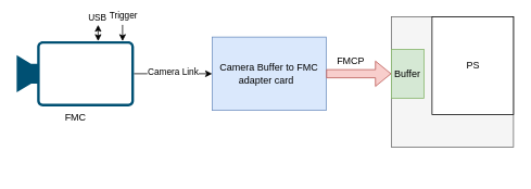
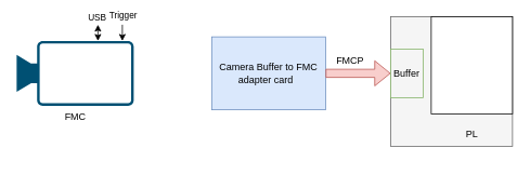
  <mxCell id="0" />
  <mxCell id="1" parent="0" />
- <mxCell id="2" value="" style="edgeStyle=orthogonalEdgeStyle;rounded=0;orthogonalLoop=1;jettySize=auto;html=1;entryX=0;entryY=0.5;entryDx=0;entryDy=0;" edge="1" parent="1" source="4" target="6"><mxGeometry relative="1" as="geometry"><mxPoint x="240" y="90" as="targetPoint" /></mxGeometry></mxCell>
- <mxCell id="3" value="Camera Link" style="edgeLabel;html=1;align=center;verticalAlign=middle;resizable=0;points=[];" vertex="1" connectable="0" parent="2"><mxGeometry x="-0.022" y="3" relative="1" as="geometry"><mxPoint as="offset" /></mxGeometry></mxCell>
  <mxCell id="4" value="FMC" style="points=[[0,0.5,0],[0.19,0.02,0],[0.59,0,0],[0.985,0.02,0],[1,0.5,0],[0.985,0.98,0],[0.59,1,0],[0.19,0.98,0]];verticalLabelPosition=bottom;sketch=0;html=1;verticalAlign=top;aspect=fixed;align=center;pointerEvents=1;shape=mxgraph.cisco19.camera;fillColor=#005073;strokeColor=none;" vertex="1" parent="1"><mxGeometry x="20" y="50" width="144" height="80" as="geometry" /></mxCell>
  <mxCell id="5" value="FMCP" style="text;html=1;align=center;verticalAlign=middle;resizable=0;points=[];autosize=1;strokeColor=none;fillColor=none;" vertex="1" parent="1"><mxGeometry x="400" y="60" width="60" height="30" as="geometry" /></mxCell>
  <mxCell id="6" value="Camera Buffer to FMC adapter card&amp;nbsp;&amp;nbsp;" style="rounded=0;whiteSpace=wrap;html=1;fillColor=#dae8fc;strokeColor=#6c8ebf;" vertex="1" parent="1"><mxGeometry x="260" y="45" width="140" height="90" as="geometry" /></mxCell>
  <mxCell id="7" value="" style="shape=flexArrow;endArrow=classic;html=1;rounded=0;fillColor=#f8cecc;strokeColor=#b85450;" edge="1" parent="1"><mxGeometry width="50" height="50" relative="1" as="geometry"><mxPoint x="400" y="90" as="sourcePoint" /><mxPoint x="480" y="90" as="targetPoint" /></mxGeometry></mxCell>
  <mxCell id="8" value="" style="group" vertex="1" connectable="0" parent="1"><mxGeometry x="480" y="20" width="150" height="190" as="geometry" /></mxCell>
  <mxCell id="9" value="" style="group" vertex="1" connectable="0" parent="8"><mxGeometry width="150" height="190" as="geometry" /></mxCell>
  <mxCell id="10" value="" style="rounded=0;whiteSpace=wrap;html=1;fillColor=#f5f5f5;fontColor=#333333;strokeColor=#666666;" vertex="1" parent="9"><mxGeometry width="150" height="160" as="geometry" /></mxCell>
  <mxCell id="11" value="" style="rounded=0;whiteSpace=wrap;html=1;" vertex="1" parent="9"><mxGeometry x="50" width="100" height="120" as="geometry" /></mxCell>
- <mxCell id="12" value="Buffer" style="rounded=0;whiteSpace=wrap;html=1;fillColor=#d5e8d4;strokeColor=#82b366;" vertex="1" parent="9"><mxGeometry y="40" width="40" height="60" as="geometry" /></mxCell>
- <mxCell id="13" value="PS" style="text;html=1;align=center;verticalAlign=middle;resizable=0;points=[];autosize=1;strokeColor=none;fillColor=none;" vertex="1" parent="9"><mxGeometry x="80" y="45" width="40" height="30" as="geometry" /></mxCell>
+ <mxCell id="12" value="Buffer" style="rounded=0;whiteSpace=wrap;html=1;fillColor=#f5f5f5;strokeColor=#82b366;" vertex="1" parent="9"><mxGeometry y="40" width="40" height="60" as="geometry" /></mxCell>
+ <mxCell id="14" value="PL" style="text;html=1;align=center;verticalAlign=middle;resizable=0;points=[];autosize=1;strokeColor=none;fillColor=none;" vertex="1" parent="9"><mxGeometry x="80" y="130" width="40" height="30" as="geometry" /></mxCell>
  <mxCell id="15" value="" style="endArrow=classic;startArrow=classic;html=1;rounded=0;" edge="1" parent="1"><mxGeometry width="50" height="50" relative="1" as="geometry"><mxPoint x="120" y="30" as="sourcePoint" /><mxPoint x="120" y="50" as="targetPoint" /></mxGeometry></mxCell>
  <mxCell id="16" value="USB" style="edgeLabel;html=1;align=center;verticalAlign=middle;resizable=0;points=[];" vertex="1" connectable="0" parent="15"><mxGeometry x="0.329" y="-2" relative="1" as="geometry"><mxPoint y="-23" as="offset" /></mxGeometry></mxCell>
  <mxCell id="17" value="" style="endArrow=classic;html=1;rounded=0;" edge="1" parent="1"><mxGeometry width="50" height="50" relative="1" as="geometry"><mxPoint x="150" y="30" as="sourcePoint" /><mxPoint x="150.005" y="50" as="targetPoint" /></mxGeometry></mxCell>
  <mxCell id="18" value="Trigger" style="edgeLabel;html=1;align=center;verticalAlign=middle;resizable=0;points=[];" vertex="1" connectable="0" parent="17"><mxGeometry x="-0.457" y="1" relative="1" as="geometry"><mxPoint x="-1" y="-16" as="offset" /></mxGeometry></mxCell>
